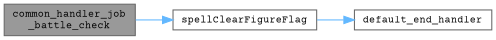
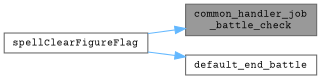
  digraph {
    fontname="Courier Prime"
    rankdir=LR
    node [color=grey40 fillcolor=white fontname="Courier Prime" fontsize=10 shape=box style=filled]
    edge [color=steelblue1 fontname="Courier Prime" fontsize=10 labelfontname=Helvetica labelfontsize=10 style=solid]
    n1 [color=gray40 fillcolor=grey60 fontcolor=black height=0.2 label="common_handler_job\l_battle_check" width=0.4]
    n2 [height=0.2 label=spellClearFigureFlag width=0.4]
-   n3 [height=0.2 label=default_end_handler width=0.4]
-   n1 -> n2
+   n3 [height=0.2 label=default_end_battle width=0.4]
+   n2 -> n1
    n2 -> n3
  }
